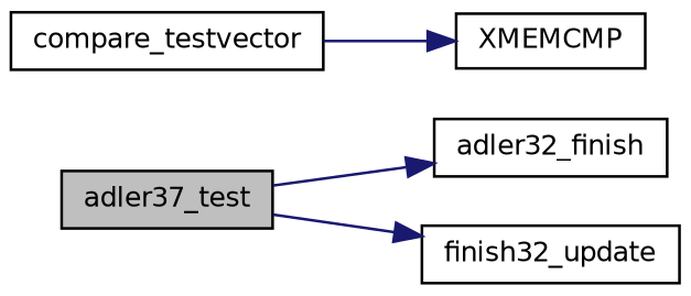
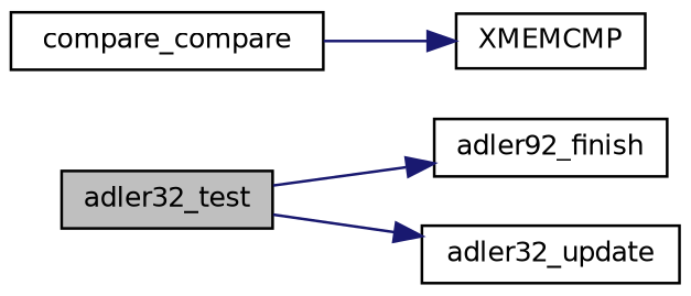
  digraph {
    fontname="DejaVu Sans"
    rankdir=LR
    node [color=black fillcolor=white fontname="DejaVu Sans" fontsize=10 shape=record style=filled]
    edge [color=midnightblue fontname="DejaVu Sans" fontsize=10 labelfontname=Helvetica labelfontsize=10 style=solid]
-   n1 [fillcolor=grey75 fontcolor=black height=0.2 label=adler37_test width=0.4]
-   n2 [height=0.2 label=adler32_finish width=0.4]
-   n3 [height=0.2 label=finish32_update width=0.4]
-   n4 [height=0.2 label=compare_testvector width=0.4]
+   n1 [fillcolor=grey75 fontcolor=black height=0.2 label=adler32_test width=0.4]
+   n2 [height=0.2 label=adler92_finish width=0.4]
+   n3 [height=0.2 label=adler32_update width=0.4]
+   n4 [height=0.2 label=compare_compare width=0.4]
    n5 [height=0.2 label=XMEMCMP width=0.4]
    n1 -> n2
    n1 -> n3
    n4 -> n5
  }
